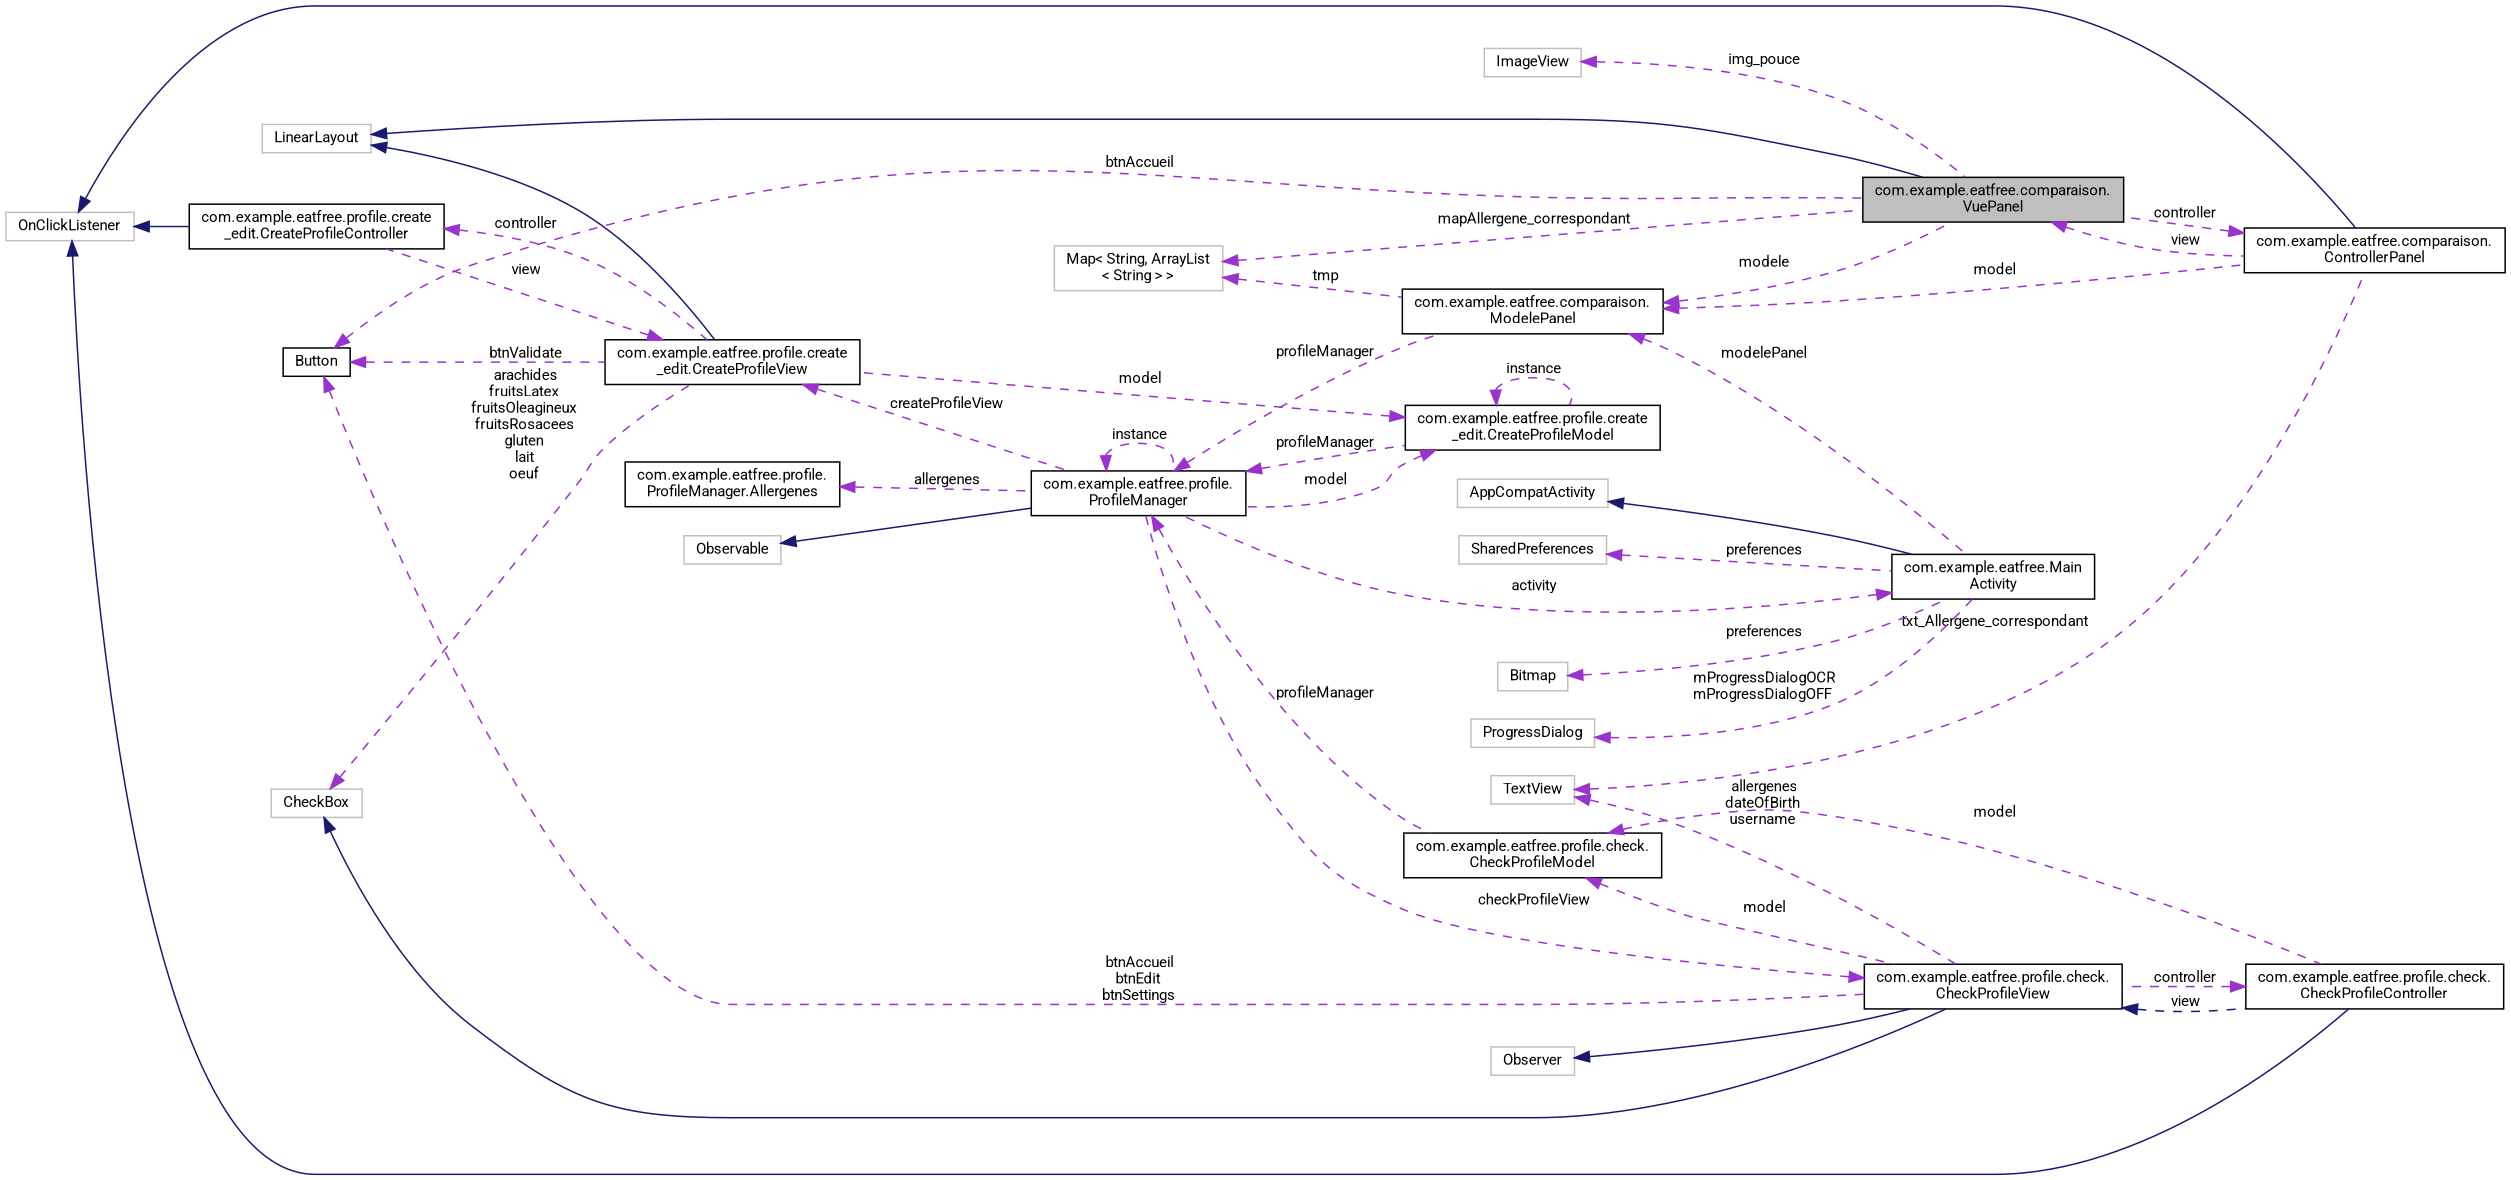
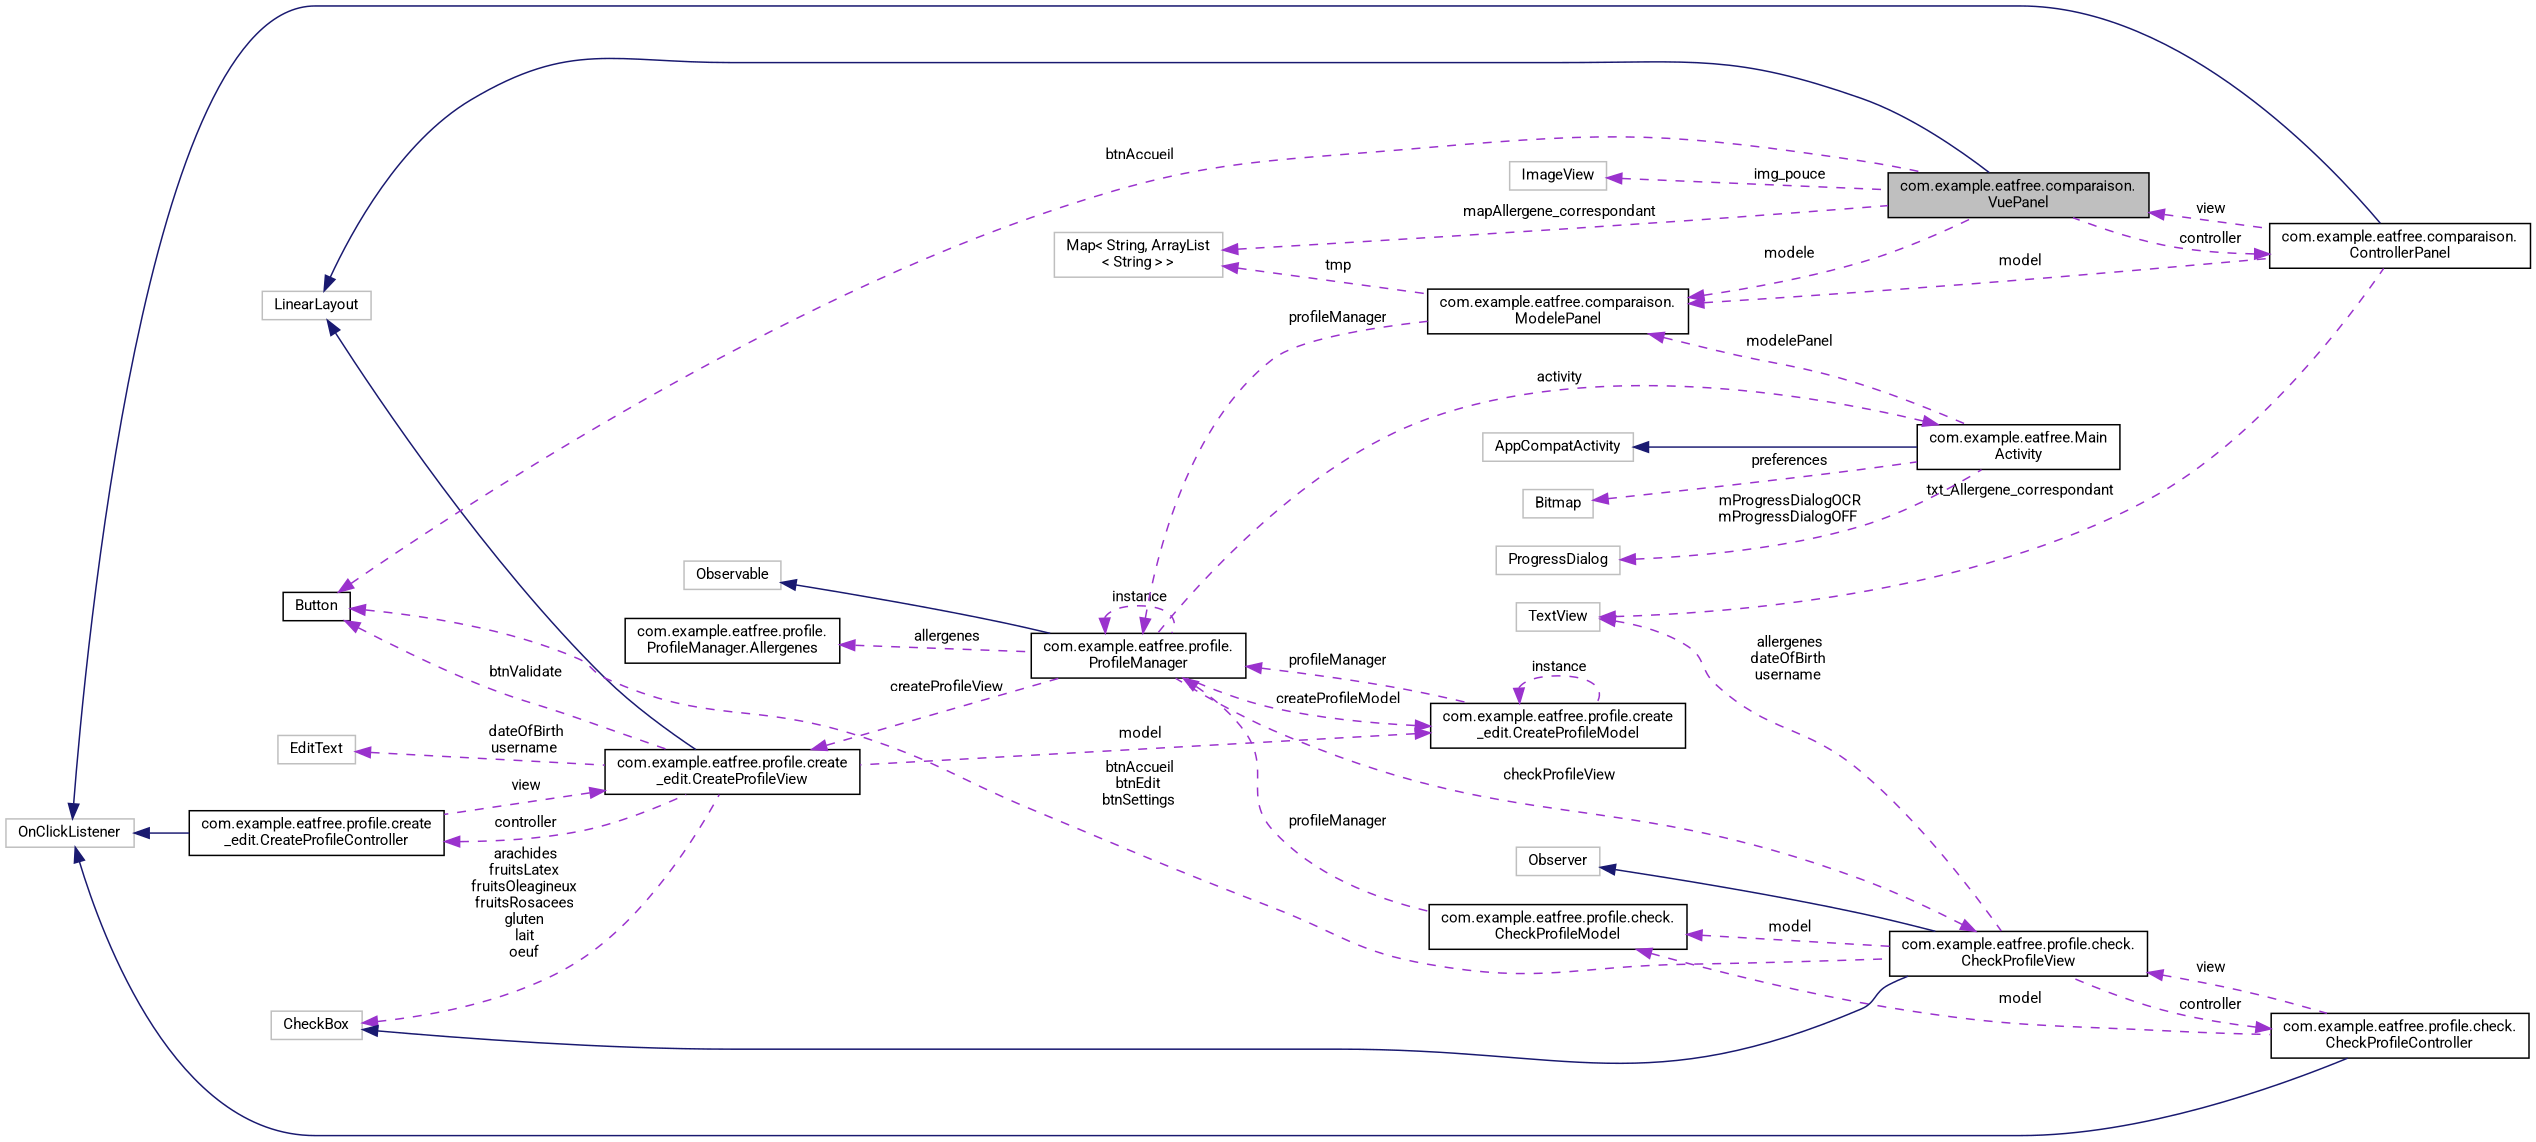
  digraph {
    fontname=Roboto
    rankdir=LR
    node [color=black fillcolor=white fontname=Roboto fontsize=10 shape=record style=filled]
    edge [color=darkorchid3 dir=back fontname=Roboto fontsize=10 labelfontname=Helvetica labelfontsize=10 style=dashed]
    n1 [fillcolor=grey75 fontcolor=black height=0.2 label="com.example.eatfree.comparaison.\lVuePanel" width=0.4]
    n2 [height=0.2 label="com.example.eatfree.comparaison.\lControllerPanel" width=0.4]
    n3 [color=grey75 height=0.2 label=LinearLayout width=0.4]
    n4 [height=0.2 label="com.example.eatfree.profile.create\l_edit.CreateProfileView" width=0.4]
    n5 [height=0.2 label="com.example.eatfree.profile.create\l_edit.CreateProfileController" width=0.4]
    n6 [height=0.2 label="com.example.eatfree.profile.\lProfileManager" width=0.4]
    n7 [height=0.2 label="com.example.eatfree.profile.check.\lCheckProfileView" width=0.4]
    n8 [height=0.2 label="com.example.eatfree.profile.check.\lCheckProfileController" width=0.4]
    n9 [color=grey75 height=0.2 label=OnClickListener width=0.4]
    n10 [height=0.2 label="com.example.eatfree.comparaison.\lModelePanel" width=0.4]
    n11 [height=0.2 label="com.example.eatfree.Main\lActivity" width=0.4]
    n12 [color=grey75 height=0.2 label="Map\< String, ArrayList\l\< String \> \>" width=0.4]
    n13 [height=0.2 label="com.example.eatfree.profile.create\l_edit.CreateProfileModel" width=0.4]
    n14 [height=0.2 label="com.example.eatfree.profile.check.\lCheckProfileModel" width=0.4]
    n15 [color=grey75 height=0.2 label=Observable width=0.4]
    n16 [height=0.2 label=Button width=0.4]
    n17 [color=grey75 height=0.2 label=CheckBox width=0.4]
+   n18 [color=grey75 height=0.2 label=EditText width=0.4]
    n19 [color=grey75 height=0.2 label=Observer width=0.4]
    n20 [color=grey75 height=0.2 label=TextView width=0.4]
    n21 [height=0.2 label="com.example.eatfree.profile.\lProfileManager.Allergenes" width=0.4]
    n22 [color=grey75 height=0.2 label=AppCompatActivity width=0.4]
-   n23 [color=grey75 height=0.2 label=SharedPreferences width=0.4]
    n24 [color=grey75 height=0.2 label=Bitmap width=0.4]
    n25 [color=grey75 height=0.2 label=ProgressDialog width=0.4]
    n26 [color=grey75 height=0.2 label=ImageView width=0.4]
    n1 -> n2 [label=" view"]
    n2 -> n1 [label=" controller"]
    n3 -> n1 [color=midnightblue style=solid]
    n3 -> n4 [color=midnightblue style=solid]
    n4 -> n5 [label=" view"]
    n4 -> n6 [label=" createProfileView"]
    n5 -> n4 [label=" controller"]
    n6 -> n6 [label=" instance"]
    n6 -> n10 [label=" profileManager"]
    n6 -> n13 [label=" profileManager"]
    n6 -> n14 [label=" profileManager"]
    n7 -> n6 [label=" checkProfileView"]
-   n7 -> n8 [color=midnightblue label=" view"]
+   n7 -> n8 [label=" view"]
    n8 -> n7 [label=" controller"]
    n9 -> n2 [color=midnightblue style=solid]
    n9 -> n5 [color=midnightblue style=solid]
    n9 -> n8 [color=midnightblue style=solid]
    n10 -> n1 [label=" modele"]
    n10 -> n2 [label=" model"]
    n10 -> n11 [label=" modelePanel"]
    n11 -> n6 [label=" activity"]
    n12 -> n1 [label=" mapAllergene_correspondant"]
    n12 -> n10 [label=" tmp"]
    n13 -> n4 [label=" model"]
-   n13 -> n6 [label=" model"]
+   n13 -> n6 [label=" createProfileModel"]
    n13 -> n13 [label=" instance"]
    n14 -> n7 [label=" model"]
    n14 -> n8 [label=" model"]
    n15 -> n6 [color=midnightblue style=solid]
    n16 -> n1 [label=" btnAccueil"]
    n16 -> n4 [label=" btnValidate"]
    n16 -> n7 [label=" btnAccueil\nbtnEdit\nbtnSettings"]
    n17 -> n4 [label=" arachides\nfruitsLatex\nfruitsOleagineux\nfruitsRosacees\ngluten\nlait\noeuf"]
    n17 -> n7 [color=midnightblue style=solid]
+   n18 -> n4 [label=" dateOfBirth\nusername"]
    n19 -> n7 [color=midnightblue style=solid]
    n20 -> n2 [label=" txt_Allergene_correspondant"]
    n20 -> n7 [label=" allergenes\ndateOfBirth\nusername"]
    n21 -> n6 [label=" allergenes"]
    n22 -> n11 [color=midnightblue style=solid]
-   n23 -> n11 [label=" preferences"]
    n24 -> n11 [label=" preferences"]
    n25 -> n11 [label=" mProgressDialogOCR\nmProgressDialogOFF"]
    n26 -> n1 [label=" img_pouce"]
  }
